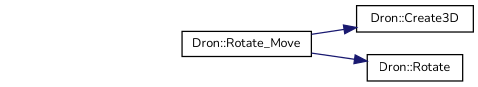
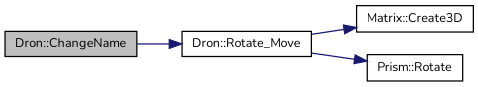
  digraph {
    fontname=Nunito
    rankdir=LR
    node [color=black fillcolor=white fontname=Nunito fontsize=10 shape=record style=filled]
    edge [color=midnightblue fontname=Nunito fontsize=10 labelfontname=Helvetica labelfontsize=10 style=solid]
+   n1 [fillcolor=grey75 fontcolor=black height=0.2 label="Dron::ChangeName" width=0.4]
    n2 [height=0.2 label="Dron::Rotate_Move" width=0.4]
-   n3 [height=0.2 label="Dron::Create3D" width=0.4]
-   n4 [height=0.2 label="Dron::Rotate" width=0.4]
+   n3 [height=0.2 label="Matrix::Create3D" width=0.4]
+   n4 [height=0.2 label="Prism::Rotate" width=0.4]
+   n1 -> n2
    n2 -> n3
    n2 -> n4
  }
